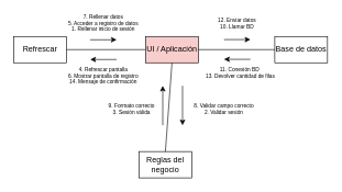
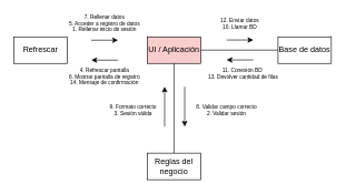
  <mxCell id="0" />
  <mxCell id="1" parent="0" />
  <mxCell id="2" value="Refrescar" style="rounded=0;whiteSpace=wrap;html=1;" vertex="1" parent="1"><mxGeometry x="20" y="55" width="80" height="40" as="geometry" /></mxCell>
  <mxCell id="3" value="UI / Aplicación" style="rounded=0;whiteSpace=wrap;html=1;fillColor=#f8cecc;" vertex="1" parent="1"><mxGeometry x="220" y="55" width="80" height="40" as="geometry" /></mxCell>
- <mxCell id="4" value="Reglas del negocio" style="rounded=0;whiteSpace=wrap;html=1;" vertex="1" parent="1"><mxGeometry x="210" y="230" width="80" height="40" as="geometry" /></mxCell>
+ <mxCell id="4" value="Reglas del negocio" style="rounded=0;whiteSpace=wrap;html=1;" vertex="1" parent="1"><mxGeometry x="220" y="230" width="80" height="40" as="geometry" /></mxCell>
  <mxCell id="5" value="Base de datos" style="rounded=0;whiteSpace=wrap;html=1;" vertex="1" parent="1"><mxGeometry x="416" y="55" width="80" height="40" as="geometry" /></mxCell>
- <mxCell id="6" value="" style="endArrow=none;html=1;rounded=0;exitX=1;exitY=0.5;exitDx=0;exitDy=0;entryX=0;entryY=0.5;entryDx=0;entryDy=0;" edge="1" parent="1" source="2" target="3"><mxGeometry width="50" height="50" relative="1" as="geometry"><mxPoint x="220" y="175" as="sourcePoint" /><mxPoint x="270" y="125" as="targetPoint" /></mxGeometry></mxCell>
  <mxCell id="7" value="" style="endArrow=none;html=1;rounded=0;exitX=0.5;exitY=1;exitDx=0;exitDy=0;entryX=0.5;entryY=0;entryDx=0;entryDy=0;" edge="1" parent="1" source="3" target="4"><mxGeometry width="50" height="50" relative="1" as="geometry"><mxPoint x="300" y="74.76" as="sourcePoint" /><mxPoint x="420" y="74.76" as="targetPoint" /></mxGeometry></mxCell>
  <mxCell id="8" value="" style="endArrow=classic;html=1;rounded=0;" edge="1" parent="1"><mxGeometry width="50" height="50" relative="1" as="geometry"><mxPoint x="136" y="60" as="sourcePoint" /><mxPoint x="176" y="60" as="targetPoint" /></mxGeometry></mxCell>
  <mxCell id="9" value="" style="endArrow=classic;html=1;rounded=0;" edge="1" parent="1"><mxGeometry width="50" height="50" relative="1" as="geometry"><mxPoint x="176" y="90" as="sourcePoint" /><mxPoint x="136" y="90" as="targetPoint" /></mxGeometry></mxCell>
  <mxCell id="10" value="" style="endArrow=classic;html=1;rounded=0;" edge="1" parent="1"><mxGeometry width="50" height="50" relative="1" as="geometry"><mxPoint x="276" y="130" as="sourcePoint" /><mxPoint x="276" y="190" as="targetPoint" /></mxGeometry></mxCell>
  <mxCell id="11" value="" style="endArrow=classic;html=1;rounded=0;" edge="1" parent="1"><mxGeometry width="50" height="50" relative="1" as="geometry"><mxPoint x="246" y="190" as="sourcePoint" /><mxPoint x="246" y="130" as="targetPoint" /></mxGeometry></mxCell>
  <mxCell id="12" value="7. Rellenar datos&lt;div style=&quot;font-size: 8px;&quot;&gt;5. Acceder a registro de datos&lt;/div&gt;&lt;div style=&quot;font-size: 8px;&quot;&gt;1. Rellenar inicio de sesión&lt;/div&gt;" style="text;html=1;align=center;verticalAlign=middle;whiteSpace=wrap;rounded=0;fontSize=8;" vertex="1" parent="1"><mxGeometry x="96" y="20" width="120" height="30" as="geometry" /></mxCell>
  <mxCell id="13" value="4. Refrescar pantalla&lt;div style=&quot;font-size: 8px;&quot;&gt;6. Mostrar pantalla de registro&lt;/div&gt;&lt;div style=&quot;font-size: 8px;&quot;&gt;14. Mensaje de confirmación&lt;/div&gt;" style="text;html=1;align=center;verticalAlign=middle;whiteSpace=wrap;rounded=0;fontSize=8;" vertex="1" parent="1"><mxGeometry x="96" y="100" width="120" height="30" as="geometry" /></mxCell>
  <mxCell id="14" value="" style="endArrow=none;html=1;rounded=0;exitX=1;exitY=0.5;exitDx=0;exitDy=0;entryX=0;entryY=0.5;entryDx=0;entryDy=0;" edge="1" parent="1" source="3" target="5"><mxGeometry width="50" height="50" relative="1" as="geometry"><mxPoint x="310" y="84.76" as="sourcePoint" /><mxPoint x="430" y="160" as="targetPoint" /></mxGeometry></mxCell>
  <mxCell id="15" value="8. Validar campo correcto&lt;div style=&quot;font-size: 8px;&quot;&gt;2. Validar sesión&lt;/div&gt;" style="text;html=1;align=center;verticalAlign=middle;whiteSpace=wrap;rounded=0;fontSize=8;rotation=0;" vertex="1" parent="1"><mxGeometry x="286" y="150" width="106" height="30" as="geometry" /></mxCell>
  <mxCell id="16" value="9. Formato correcto&lt;div&gt;3. Sesión válida&lt;/div&gt;" style="text;html=1;align=center;verticalAlign=middle;whiteSpace=wrap;rounded=0;fontSize=8;rotation=0;" vertex="1" parent="1"><mxGeometry x="146" y="150" width="106" height="30" as="geometry" /></mxCell>
  <mxCell id="17" value="" style="endArrow=classic;html=1;rounded=0;" edge="1" parent="1"><mxGeometry width="50" height="50" relative="1" as="geometry"><mxPoint x="339" y="59.71" as="sourcePoint" /><mxPoint x="379" y="59.71" as="targetPoint" /></mxGeometry></mxCell>
  <mxCell id="18" value="" style="endArrow=classic;html=1;rounded=0;" edge="1" parent="1"><mxGeometry width="50" height="50" relative="1" as="geometry"><mxPoint x="379" y="89.71" as="sourcePoint" /><mxPoint x="339" y="89.71" as="targetPoint" /></mxGeometry></mxCell>
  <mxCell id="19" value="12. Enviar datos&lt;div&gt;10. Llamar BD&lt;/div&gt;" style="text;html=1;align=center;verticalAlign=middle;whiteSpace=wrap;rounded=0;fontSize=8;rotation=0;" vertex="1" parent="1"><mxGeometry x="306" y="20" width="106" height="30" as="geometry" /></mxCell>
  <mxCell id="20" value="11. Conexión BD&amp;nbsp;&lt;div&gt;13. Devolver cantidad de filas&lt;/div&gt;" style="text;html=1;align=center;verticalAlign=middle;whiteSpace=wrap;rounded=0;fontSize=8;rotation=0;" vertex="1" parent="1"><mxGeometry x="306" y="95" width="116" height="30" as="geometry" /></mxCell>
